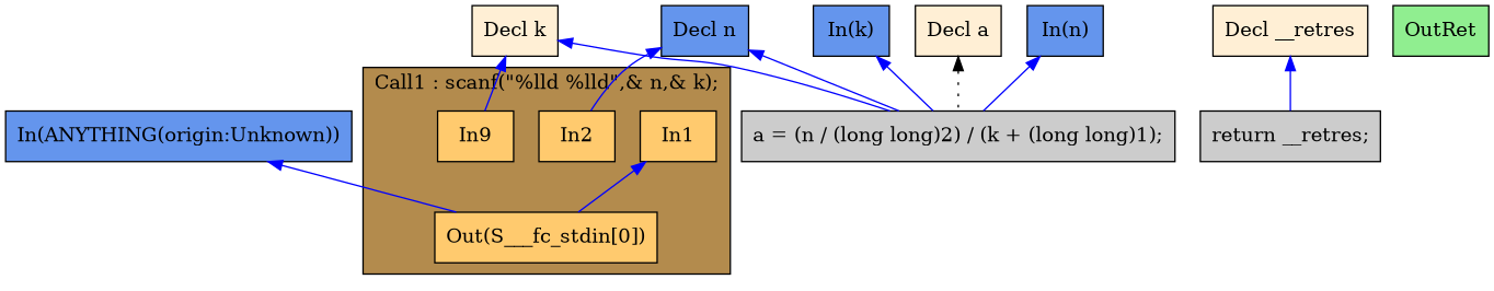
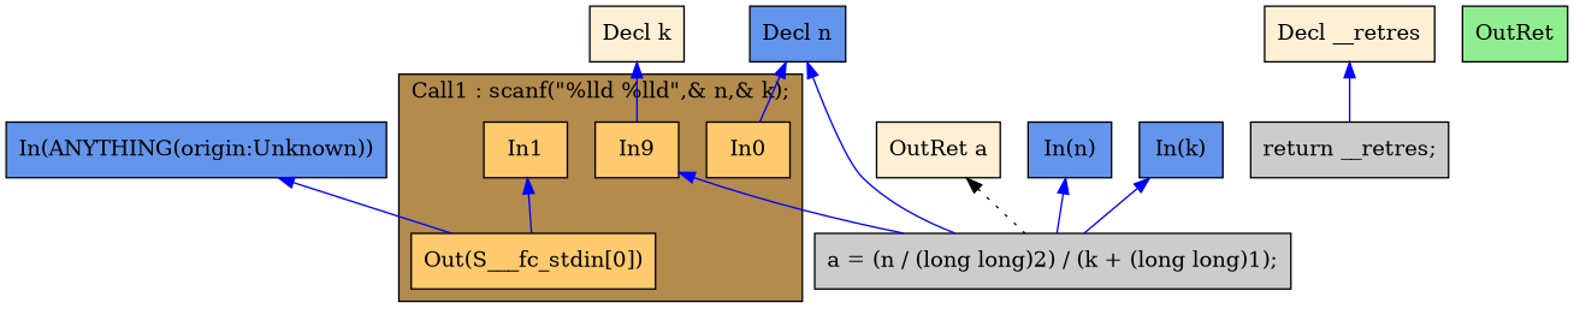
  digraph {
    rankdir=TB
    node [fillcolor="#FFCA6E" shape=box style=filled]
    edge [color="#0000FF" dir=back]
    n1 [label=In1]
-   n2 [label=In2]
+   n2 [label=In0]
    n3 [label=In9]
    n4 [label="Out(S___fc_stdin[0])"]
    n5 [fillcolor="#6495ED" label="Decl n"]
    n6 [fillcolor="#CCCCCC" label="a = (n / (long long)2) / (k + (long long)1);"]
    n7 [fillcolor="#FFEFD5" label="Decl k"]
-   n8 [fillcolor="#FFEFD5" label="Decl a"]
+   n8 [fillcolor="#FFEFD5" label="OutRet a"]
    n9 [fillcolor="#FFEFD5" label="Decl __retres"]
    n10 [fillcolor="#CCCCCC" label="return __retres;"]
    n11 [fillcolor="#90EE90" label=OutRet]
    n12 [fillcolor="#6495ED" label="In(n)"]
    n13 [fillcolor="#6495ED" label="In(k)"]
    n14 [fillcolor="#6495ED" label="In(ANYTHING(origin:Unknown))"]
    subgraph cluster_1 {
      fillcolor="#B38B4D"
      label="Call1 : scanf(\"%lld %lld\",& n,& k);"
      style=filled
      n1
      n2
      n3
      n4
    }
    n1 -> n4
    n5 -> n2
    n5 -> n6
    n7 -> n3
-   n7 -> n6
+   n3 -> n6
    n8 -> n6 [color="#000000" style=dotted]
    n9 -> n10
    n12 -> n6
    n13 -> n6
    n14 -> n4
  }
